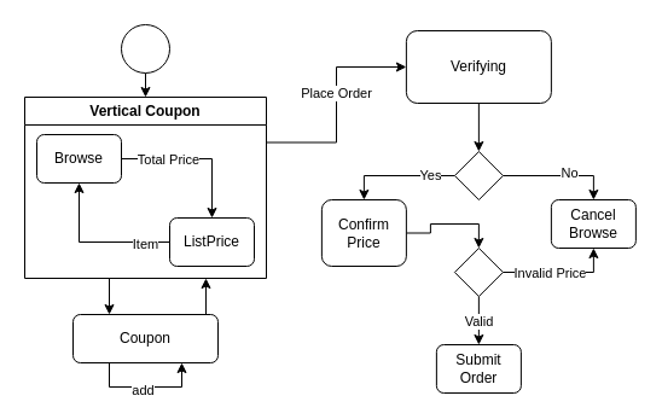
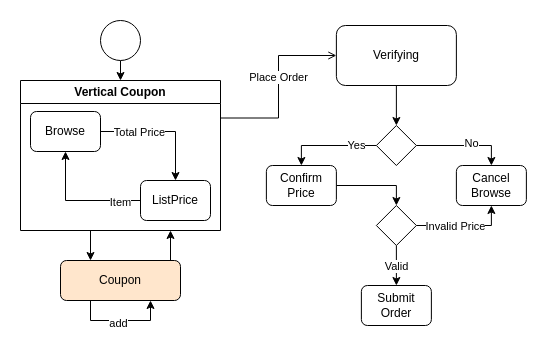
  <mxCell id="0" />
  <mxCell id="1" parent="0" />
  <mxCell id="2" style="edgeStyle=orthogonalEdgeStyle;rounded=0;orthogonalLoop=1;jettySize=auto;html=1;exitX=0.5;exitY=1;exitDx=0;exitDy=0;entryX=0.5;entryY=0;entryDx=0;entryDy=0;" edge="1" parent="1" source="3" target="7"><mxGeometry relative="1" as="geometry" /></mxCell>
  <mxCell id="3" value="" style="ellipse;whiteSpace=wrap;html=1;aspect=fixed;" vertex="1" parent="1"><mxGeometry x="100" y="20" width="40" height="40" as="geometry" /></mxCell>
- <mxCell id="4" style="edgeStyle=orthogonalEdgeStyle;rounded=0;orthogonalLoop=1;jettySize=auto;html=1;exitX=1;exitY=0.25;exitDx=0;exitDy=0;entryX=0;entryY=0.5;entryDx=0;entryDy=0;" edge="1" parent="1" source="7" target="15"><mxGeometry relative="1" as="geometry" /></mxCell>
+ <mxCell id="4" style="edgeStyle=orthogonalEdgeStyle;rounded=0;orthogonalLoop=1;jettySize=auto;html=1;exitX=1;exitY=0.25;exitDx=0;exitDy=0;entryX=0;entryY=0.5;entryDx=0;entryDy=0;endArrow=open;" edge="1" parent="1" source="7" target="15"><mxGeometry relative="1" as="geometry" /></mxCell>
  <mxCell id="5" value="Place Order" style="edgeLabel;html=1;align=center;verticalAlign=middle;resizable=0;points=[];" vertex="1" connectable="0" parent="4"><mxGeometry x="-0.283" y="1" relative="1" as="geometry"><mxPoint y="-35" as="offset" /></mxGeometry></mxCell>
  <mxCell id="6" style="edgeStyle=orthogonalEdgeStyle;rounded=0;orthogonalLoop=1;jettySize=auto;html=1;exitX=0.25;exitY=1;exitDx=0;exitDy=0;entryX=0.25;entryY=0;entryDx=0;entryDy=0;" edge="1" parent="1" source="7" target="33"><mxGeometry relative="1" as="geometry" /></mxCell>
  <mxCell id="7" value="Vertical Coupon" style="swimlane;whiteSpace=wrap;html=1;" vertex="1" parent="1"><mxGeometry y="80" width="200" height="150" as="geometry" x="20" /></mxCell>
  <mxCell id="8" style="edgeStyle=orthogonalEdgeStyle;rounded=0;orthogonalLoop=1;jettySize=auto;html=1;exitX=1;exitY=0.5;exitDx=0;exitDy=0;entryX=0.5;entryY=0;entryDx=0;entryDy=0;" edge="1" parent="7" source="10" target="13"><mxGeometry relative="1" as="geometry" /></mxCell>
  <mxCell id="9" value="Total Price" style="edgeLabel;html=1;align=center;verticalAlign=middle;resizable=0;points=[];" vertex="1" connectable="0" parent="8"><mxGeometry x="-0.63" relative="1" as="geometry"><mxPoint x="15" as="offset" /></mxGeometry></mxCell>
  <mxCell id="10" value="Browse" style="rounded=1;whiteSpace=wrap;html=1;" vertex="1" parent="7"><mxGeometry x="10" y="31" width="70" height="40" as="geometry" /></mxCell>
  <mxCell id="11" style="edgeStyle=orthogonalEdgeStyle;rounded=0;orthogonalLoop=1;jettySize=auto;html=1;exitX=0;exitY=0.5;exitDx=0;exitDy=0;entryX=0.5;entryY=1;entryDx=0;entryDy=0;" edge="1" parent="7" source="13" target="10"><mxGeometry relative="1" as="geometry" /></mxCell>
  <mxCell id="12" value="Item" style="edgeLabel;html=1;align=center;verticalAlign=middle;resizable=0;points=[];" vertex="1" connectable="0" parent="11"><mxGeometry x="-0.659" y="1" relative="1" as="geometry"><mxPoint as="offset" /></mxGeometry></mxCell>
  <mxCell id="13" value="ListPrice" style="rounded=1;whiteSpace=wrap;html=1;" vertex="1" parent="7"><mxGeometry x="120" y="100" width="70" height="40" as="geometry" /></mxCell>
  <mxCell id="14" style="edgeStyle=orthogonalEdgeStyle;rounded=0;orthogonalLoop=1;jettySize=auto;html=1;exitX=0.5;exitY=1;exitDx=0;exitDy=0;entryX=0.5;entryY=0;entryDx=0;entryDy=0;" edge="1" parent="1" source="15" target="20"><mxGeometry relative="1" as="geometry" /></mxCell>
  <mxCell id="15" value="Verifying" style="rounded=1;whiteSpace=wrap;html=1;" vertex="1" parent="1"><mxGeometry x="335.88" y="25" width="120" height="60" as="geometry" /></mxCell>
  <mxCell id="16" style="edgeStyle=orthogonalEdgeStyle;rounded=0;orthogonalLoop=1;jettySize=auto;html=1;exitX=0;exitY=0.5;exitDx=0;exitDy=0;entryX=0.5;entryY=0;entryDx=0;entryDy=0;" edge="1" parent="1" source="20" target="22"><mxGeometry relative="1" as="geometry" /></mxCell>
  <mxCell id="17" value="Yes" style="edgeLabel;html=1;align=center;verticalAlign=middle;resizable=0;points=[];" vertex="1" connectable="0" parent="16"><mxGeometry x="-0.572" y="-1" relative="1" as="geometry"><mxPoint as="offset" /></mxGeometry></mxCell>
  <mxCell id="18" style="edgeStyle=orthogonalEdgeStyle;rounded=0;orthogonalLoop=1;jettySize=auto;html=1;exitX=1;exitY=0.5;exitDx=0;exitDy=0;entryX=0.5;entryY=0;entryDx=0;entryDy=0;" edge="1" parent="1" source="20" target="23"><mxGeometry relative="1" as="geometry" /></mxCell>
  <mxCell id="19" value="No" style="edgeLabel;html=1;align=center;verticalAlign=middle;resizable=0;points=[];" vertex="1" connectable="0" parent="18"><mxGeometry x="0.151" y="3" relative="1" as="geometry"><mxPoint as="offset" /></mxGeometry></mxCell>
  <mxCell id="20" value="" style="rhombus;whiteSpace=wrap;html=1;" vertex="1" parent="1"><mxGeometry x="375.88" y="125" width="40" height="40" as="geometry" /></mxCell>
  <mxCell id="21" style="edgeStyle=orthogonalEdgeStyle;rounded=0;orthogonalLoop=1;jettySize=auto;html=1;exitX=1;exitY=0.5;exitDx=0;exitDy=0;entryX=0.5;entryY=0;entryDx=0;entryDy=0;" edge="1" parent="1" source="22" target="28"><mxGeometry relative="1" as="geometry" /></mxCell>
- <mxCell id="22" value="Confirm Price" style="rounded=1;whiteSpace=wrap;html=1;" vertex="1" parent="1"><mxGeometry x="265.88" y="165" width="70" height="55" as="geometry" /></mxCell>
+ <mxCell id="22" value="Confirm Price" style="rounded=1;whiteSpace=wrap;html=1;" vertex="1" parent="1"><mxGeometry x="265.88" y="165" width="70" height="40" as="geometry" /></mxCell>
  <mxCell id="23" value="Cancel Browse" style="rounded=1;whiteSpace=wrap;html=1;" vertex="1" parent="1"><mxGeometry x="455.88" y="165" width="70" height="40" as="geometry" /></mxCell>
  <mxCell id="24" style="edgeStyle=orthogonalEdgeStyle;rounded=0;orthogonalLoop=1;jettySize=auto;html=1;exitX=1;exitY=0.5;exitDx=0;exitDy=0;entryX=0.5;entryY=1;entryDx=0;entryDy=0;" edge="1" parent="1" source="28" target="23"><mxGeometry relative="1" as="geometry" /></mxCell>
  <mxCell id="25" value="Invalid Price" style="edgeLabel;html=1;align=center;verticalAlign=middle;resizable=0;points=[];" vertex="1" connectable="0" parent="24"><mxGeometry x="-0.446" y="-3" relative="1" as="geometry"><mxPoint x="13" y="-3" as="offset" /></mxGeometry></mxCell>
  <mxCell id="26" style="edgeStyle=orthogonalEdgeStyle;rounded=0;orthogonalLoop=1;jettySize=auto;html=1;exitX=0.5;exitY=1;exitDx=0;exitDy=0;entryX=0.5;entryY=0;entryDx=0;entryDy=0;" edge="1" parent="1" source="28" target="29"><mxGeometry relative="1" as="geometry" /></mxCell>
  <mxCell id="27" value="Valid" style="edgeLabel;html=1;align=center;verticalAlign=middle;resizable=0;points=[];" vertex="1" connectable="0" parent="26"><mxGeometry x="-0.733" relative="1" as="geometry"><mxPoint y="15" as="offset" /></mxGeometry></mxCell>
  <mxCell id="28" value="" style="rhombus;whiteSpace=wrap;html=1;" vertex="1" parent="1"><mxGeometry x="375.88" y="205" width="40" height="40" as="geometry" /></mxCell>
  <mxCell id="29" value="Submit Order" style="rounded=1;whiteSpace=wrap;html=1;" vertex="1" parent="1"><mxGeometry x="360.88" y="285" width="70" height="40" as="geometry" /></mxCell>
  <mxCell id="30" style="edgeStyle=orthogonalEdgeStyle;rounded=0;orthogonalLoop=1;jettySize=auto;html=1;exitX=0.25;exitY=1;exitDx=0;exitDy=0;entryX=0.75;entryY=1;entryDx=0;entryDy=0;" edge="1" parent="1" source="33" target="33"><mxGeometry relative="1" as="geometry"><mxPoint x="140" y="360" as="targetPoint" /><Array as="points"><mxPoint x="90" y="320" /><mxPoint x="150" y="320" /></Array></mxGeometry></mxCell>
  <mxCell id="31" value="add" style="edgeLabel;html=1;align=center;verticalAlign=middle;resizable=0;points=[];" vertex="1" connectable="0" parent="30"><mxGeometry x="0.283" y="-2" relative="1" as="geometry"><mxPoint x="-17" as="offset" /></mxGeometry></mxCell>
  <mxCell id="32" style="edgeStyle=orthogonalEdgeStyle;rounded=0;orthogonalLoop=1;jettySize=auto;html=1;exitX=0.75;exitY=0;exitDx=0;exitDy=0;entryX=0.75;entryY=1;entryDx=0;entryDy=0;" edge="1" parent="1" source="33" target="7"><mxGeometry relative="1" as="geometry" /></mxCell>
- <mxCell id="33" value="Coupon" style="rounded=1;whiteSpace=wrap;html=1;" vertex="1" parent="1"><mxGeometry x="60" y="260" width="120" height="40" as="geometry" /></mxCell>
+ <mxCell id="33" value="Coupon" style="rounded=1;whiteSpace=wrap;html=1;fillColor=#ffe6cc;" vertex="1" parent="1"><mxGeometry x="60" y="260" width="120" height="40" as="geometry" /></mxCell>
